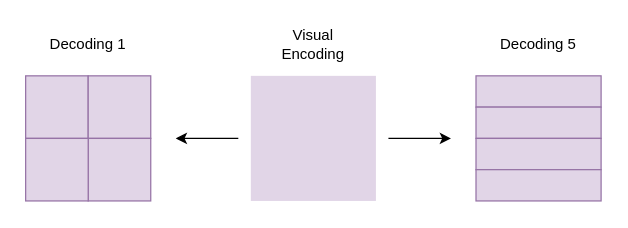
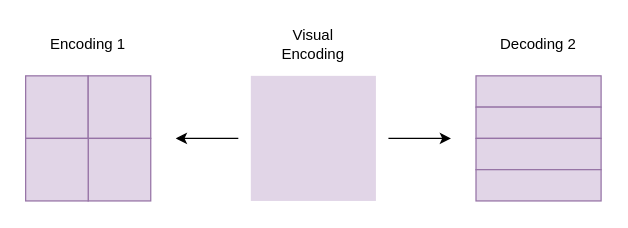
  <mxCell id="0" />
  <mxCell id="1" parent="0" />
  <mxCell id="2" value="" style="rounded=0;whiteSpace=wrap;html=1;fillColor=#e1d5e7;strokeColor=none;" vertex="1" parent="1"><mxGeometry x="200" y="60" width="100" height="100" as="geometry" /></mxCell>
  <mxCell id="3" value="" style="rounded=0;whiteSpace=wrap;html=1;fillColor=#e1d5e7;strokeColor=#9673a6;" vertex="1" parent="1"><mxGeometry x="380" y="60" width="100" height="25" as="geometry" /></mxCell>
  <mxCell id="4" value="" style="rounded=0;whiteSpace=wrap;html=1;fillColor=#e1d5e7;strokeColor=#9673a6;" vertex="1" parent="1"><mxGeometry x="380" y="85" width="100" height="25" as="geometry" /></mxCell>
  <mxCell id="5" value="" style="rounded=0;whiteSpace=wrap;html=1;fillColor=#e1d5e7;strokeColor=#9673a6;" vertex="1" parent="1"><mxGeometry x="380" y="110" width="100" height="25" as="geometry" /></mxCell>
  <mxCell id="6" value="" style="rounded=0;whiteSpace=wrap;html=1;fillColor=#e1d5e7;strokeColor=#9673a6;" vertex="1" parent="1"><mxGeometry x="380" y="135" width="100" height="25" as="geometry" /></mxCell>
  <mxCell id="7" value="" style="endArrow=classic;html=1;rounded=0;" edge="1" parent="1"><mxGeometry width="50" height="50" relative="1" as="geometry"><mxPoint x="310" y="110" as="sourcePoint" /><mxPoint x="360" y="110" as="targetPoint" /></mxGeometry></mxCell>
  <mxCell id="8" value="Visual Encoding" style="text;html=1;strokeColor=none;fillColor=none;align=center;verticalAlign=middle;whiteSpace=wrap;rounded=0;" vertex="1" parent="1"><mxGeometry x="220" y="20" width="60" height="30" as="geometry" /></mxCell>
- <mxCell id="9" value="Decoding 5" style="text;html=1;strokeColor=none;fillColor=none;align=center;verticalAlign=middle;whiteSpace=wrap;rounded=0;" vertex="1" parent="1"><mxGeometry x="395" y="20" width="70" height="30" as="geometry" /></mxCell>
+ <mxCell id="9" value="Decoding 2" style="text;html=1;strokeColor=none;fillColor=none;align=center;verticalAlign=middle;whiteSpace=wrap;rounded=0;" vertex="1" parent="1"><mxGeometry x="395" y="20" width="70" height="30" as="geometry" /></mxCell>
  <mxCell id="10" value="" style="endArrow=classic;html=1;rounded=0;" edge="1" parent="1"><mxGeometry width="50" height="50" relative="1" as="geometry"><mxPoint x="190" y="110" as="sourcePoint" /><mxPoint x="140" y="110" as="targetPoint" /></mxGeometry></mxCell>
  <mxCell id="11" value="" style="rounded=0;whiteSpace=wrap;html=1;fillColor=#e1d5e7;strokeColor=#9673a6;" vertex="1" parent="1"><mxGeometry x="20" y="60" width="50" height="50" as="geometry" /></mxCell>
  <mxCell id="12" value="" style="rounded=0;whiteSpace=wrap;html=1;fillColor=#e1d5e7;strokeColor=#9673a6;" vertex="1" parent="1"><mxGeometry x="70" y="60" width="50" height="50" as="geometry" /></mxCell>
  <mxCell id="13" value="" style="rounded=0;whiteSpace=wrap;html=1;fillColor=#e1d5e7;strokeColor=#9673a6;" vertex="1" parent="1"><mxGeometry x="70" y="110" width="50" height="50" as="geometry" /></mxCell>
  <mxCell id="14" value="" style="rounded=0;whiteSpace=wrap;html=1;fillColor=#e1d5e7;strokeColor=#9673a6;" vertex="1" parent="1"><mxGeometry x="20" y="110" width="50" height="50" as="geometry" /></mxCell>
- <mxCell id="15" value="Decoding 1" style="text;html=1;strokeColor=none;fillColor=none;align=center;verticalAlign=middle;whiteSpace=wrap;rounded=0;" vertex="1" parent="1"><mxGeometry x="35" y="20" width="70" height="30" as="geometry" /></mxCell>
+ <mxCell id="15" value="Encoding 1" style="text;html=1;strokeColor=none;fillColor=none;align=center;verticalAlign=middle;whiteSpace=wrap;rounded=0;" vertex="1" parent="1"><mxGeometry x="35" y="20" width="70" height="30" as="geometry" /></mxCell>
